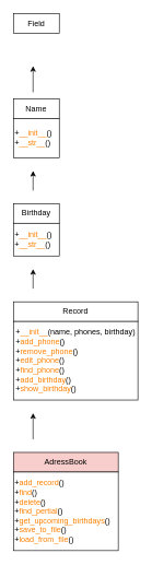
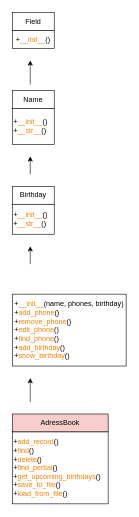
  <mxCell id="0" />
  <mxCell id="1" parent="0" />
  <mxCell id="2" value="Field" style="rounded=0;whiteSpace=wrap;html=1;" vertex="1" parent="1"><mxGeometry x="20" width="70" height="30" as="geometry" y="20" /></mxCell>
+ <mxCell id="3" value="+&lt;font color=&quot;#ff8000&quot;&gt;__init__&lt;/font&gt;()" style="rounded=0;whiteSpace=wrap;html=1;" vertex="1" parent="1"><mxGeometry x="20" y="50" width="70" height="30" as="geometry" /></mxCell>
  <mxCell id="4" value="Name" style="rounded=0;whiteSpace=wrap;html=1;" vertex="1" parent="1"><mxGeometry x="20" y="150" width="70" height="30" as="geometry" /></mxCell>
  <mxCell id="5" value="+&lt;font color=&quot;#ff8000&quot;&gt;__init__&lt;/font&gt;()&lt;div&gt;+&lt;font color=&quot;#ff8000&quot;&gt;__str__&lt;/font&gt;()&lt;/div&gt;" style="rounded=0;whiteSpace=wrap;html=1;align=left;" vertex="1" parent="1"><mxGeometry x="20" y="180" width="70" height="60" as="geometry" /></mxCell>
  <mxCell id="6" value="" style="endArrow=classic;html=1;rounded=0;" edge="1" parent="1"><mxGeometry width="50" height="50" relative="1" as="geometry"><mxPoint x="50" y="140" as="sourcePoint" /><mxPoint x="50" y="100" as="targetPoint" /></mxGeometry></mxCell>
  <mxCell id="7" value="" style="endArrow=classic;html=1;rounded=0;" edge="1" parent="1"><mxGeometry width="50" height="50" relative="1" as="geometry"><mxPoint x="50" y="290" as="sourcePoint" /><mxPoint x="50" y="260" as="targetPoint" /></mxGeometry></mxCell>
  <mxCell id="8" value="Birthday" style="rounded=0;whiteSpace=wrap;html=1;" vertex="1" parent="1"><mxGeometry x="20" y="310" width="70" height="30" as="geometry" /></mxCell>
  <mxCell id="9" value="+&lt;font color=&quot;#ff8000&quot;&gt;__init__&lt;/font&gt;()&lt;div&gt;+&lt;font color=&quot;#ff8000&quot;&gt;__str__&lt;/font&gt;()&lt;/div&gt;" style="rounded=0;whiteSpace=wrap;html=1;align=left;" vertex="1" parent="1"><mxGeometry x="20" y="340" width="70" height="50" as="geometry" /></mxCell>
- <mxCell id="10" value="Record" style="rounded=0;whiteSpace=wrap;html=1;align=center;" vertex="1" parent="1"><mxGeometry x="20" y="460" width="190" height="30" as="geometry" /></mxCell>
  <mxCell id="11" value="" style="endArrow=classic;html=1;rounded=0;" edge="1" parent="1"><mxGeometry width="50" height="50" relative="1" as="geometry"><mxPoint x="50" y="440" as="sourcePoint" /><mxPoint x="50" y="410" as="targetPoint" /></mxGeometry></mxCell>
  <mxCell id="12" value="&lt;div style=&quot;text-align: left;&quot;&gt;&lt;span style=&quot;background-color: initial;&quot;&gt;+&lt;font color=&quot;#ff8000&quot;&gt;__init__&lt;/font&gt;(name, phones, birthday)&lt;/span&gt;&lt;/div&gt;&lt;div&gt;&lt;div style=&quot;text-align: left;&quot;&gt;+&lt;font color=&quot;#ff8000&quot;&gt;add_phone&lt;/font&gt;()&lt;/div&gt;&lt;/div&gt;&lt;div style=&quot;text-align: left;&quot;&gt;+&lt;font color=&quot;#ff8000&quot;&gt;remove_phone&lt;/font&gt;()&lt;/div&gt;&lt;div style=&quot;text-align: left;&quot;&gt;+&lt;font color=&quot;#ff8000&quot;&gt;edit_phone&lt;/font&gt;()&lt;/div&gt;&lt;div style=&quot;text-align: left;&quot;&gt;+&lt;font color=&quot;#ff8000&quot;&gt;find_phone&lt;/font&gt;()&lt;/div&gt;&lt;div style=&quot;text-align: left;&quot;&gt;+&lt;font color=&quot;#ff8000&quot;&gt;add_birthday&lt;/font&gt;()&lt;/div&gt;&lt;div style=&quot;text-align: left;&quot;&gt;+&lt;font color=&quot;#ff8000&quot;&gt;show_birthday&lt;/font&gt;()&lt;/div&gt;" style="rounded=0;whiteSpace=wrap;html=1;" vertex="1" parent="1"><mxGeometry x="20" y="490" width="190" height="120" as="geometry" /></mxCell>
  <mxCell id="13" value="" style="endArrow=classic;html=1;rounded=0;" edge="1" parent="1"><mxGeometry width="50" height="50" relative="1" as="geometry"><mxPoint x="50" y="670" as="sourcePoint" /><mxPoint x="50" y="630" as="targetPoint" /><Array as="points" /></mxGeometry></mxCell>
  <mxCell id="14" value="AdressBook" style="rounded=0;whiteSpace=wrap;html=1;fillColor=#f8cecc;" vertex="1" parent="1"><mxGeometry x="20" y="690" width="160" height="30" as="geometry" /></mxCell>
  <mxCell id="15" value="+&lt;font color=&quot;#ff8000&quot;&gt;add_record&lt;/font&gt;()&lt;div&gt;+&lt;font color=&quot;#ff8000&quot;&gt;find&lt;/font&gt;()&lt;/div&gt;&lt;div&gt;+&lt;font color=&quot;#ff8000&quot;&gt;delete&lt;/font&gt;()&lt;/div&gt;&lt;div&gt;+&lt;font color=&quot;#ff8000&quot;&gt;find_pertial&lt;/font&gt;()&lt;/div&gt;&lt;div&gt;+&lt;font color=&quot;#ff8000&quot;&gt;get_upcoming_birthdays&lt;/font&gt;()&lt;/div&gt;&lt;div&gt;+&lt;font color=&quot;#ff8000&quot;&gt;save_to_file&lt;/font&gt;()&lt;/div&gt;&lt;div&gt;+&lt;font color=&quot;#ff8000&quot;&gt;load_from_file&lt;/font&gt;()&lt;/div&gt;" style="rounded=0;whiteSpace=wrap;html=1;align=left;" vertex="1" parent="1"><mxGeometry x="20" y="720" width="160" height="120" as="geometry" /></mxCell>
